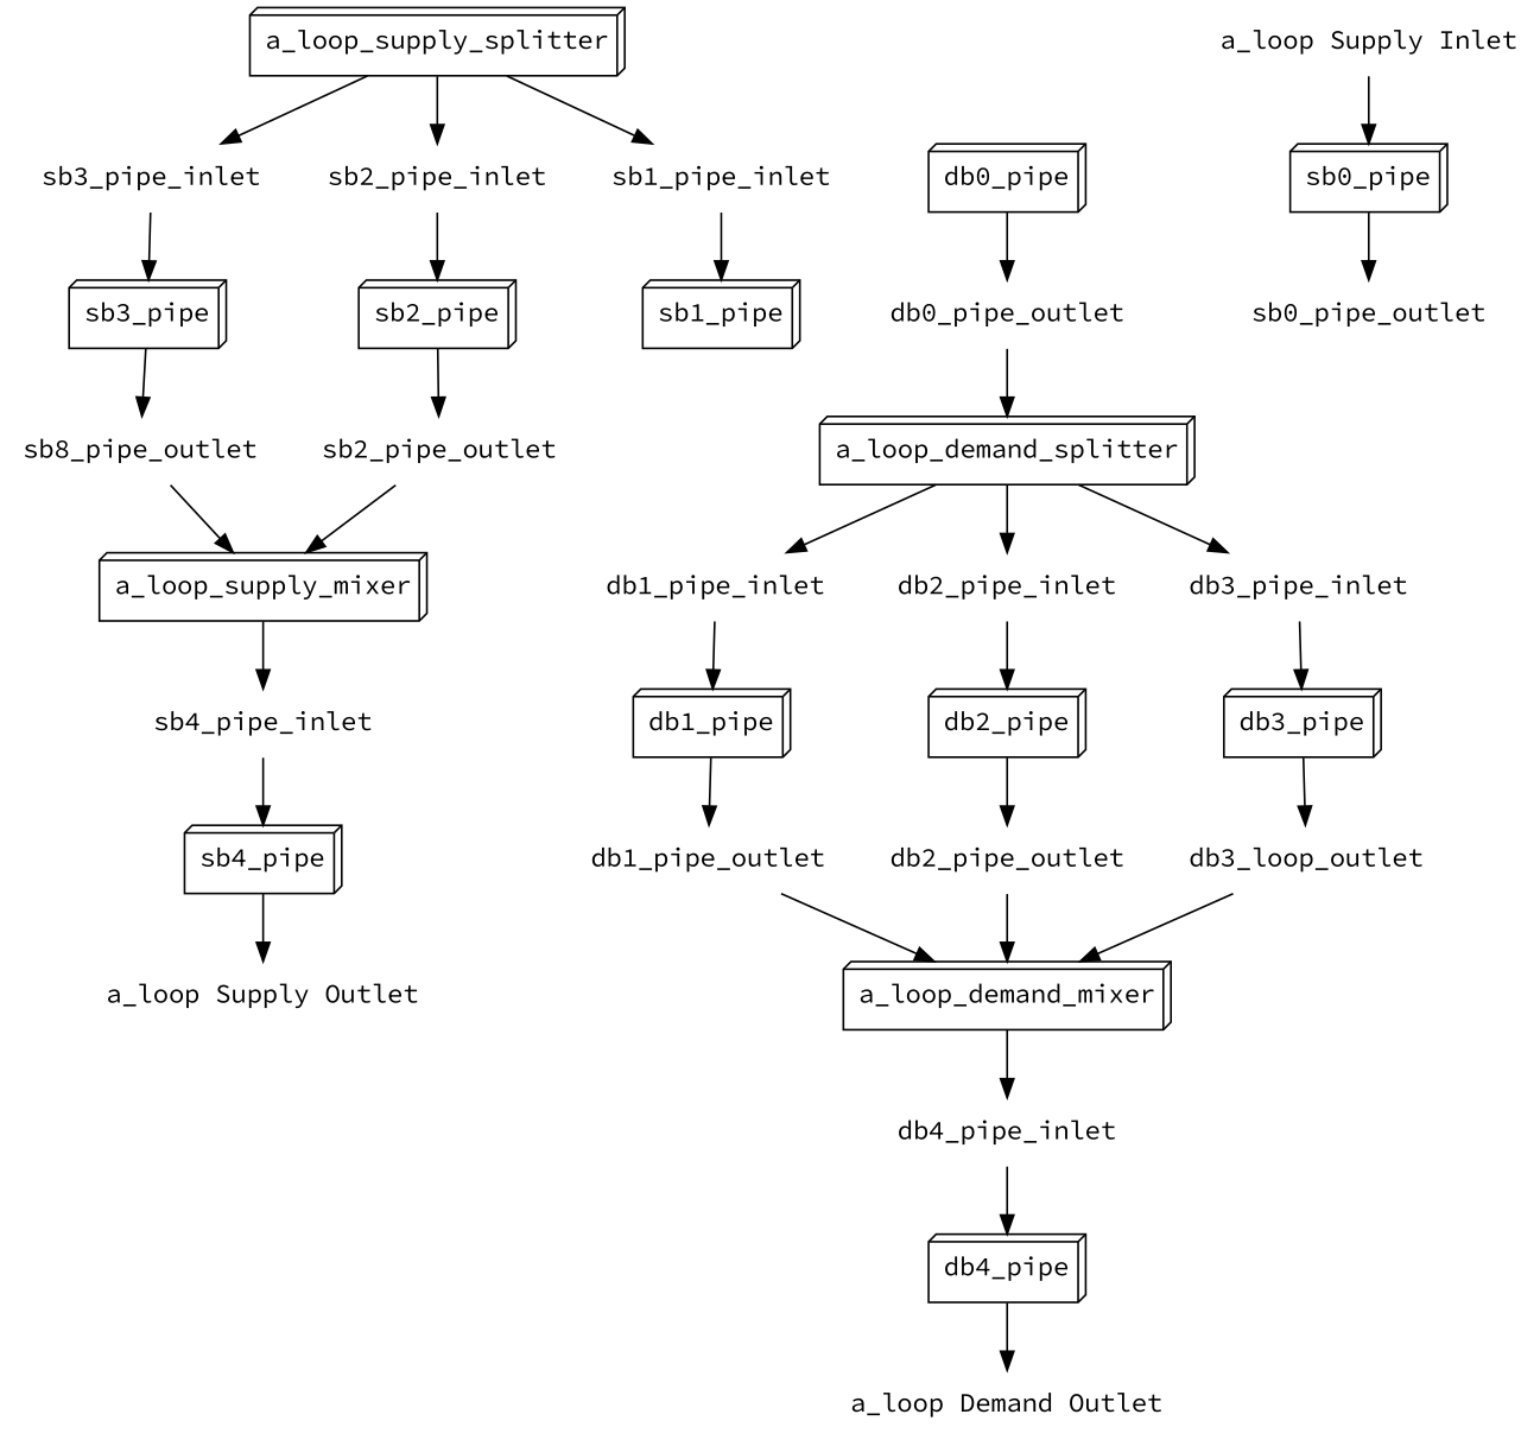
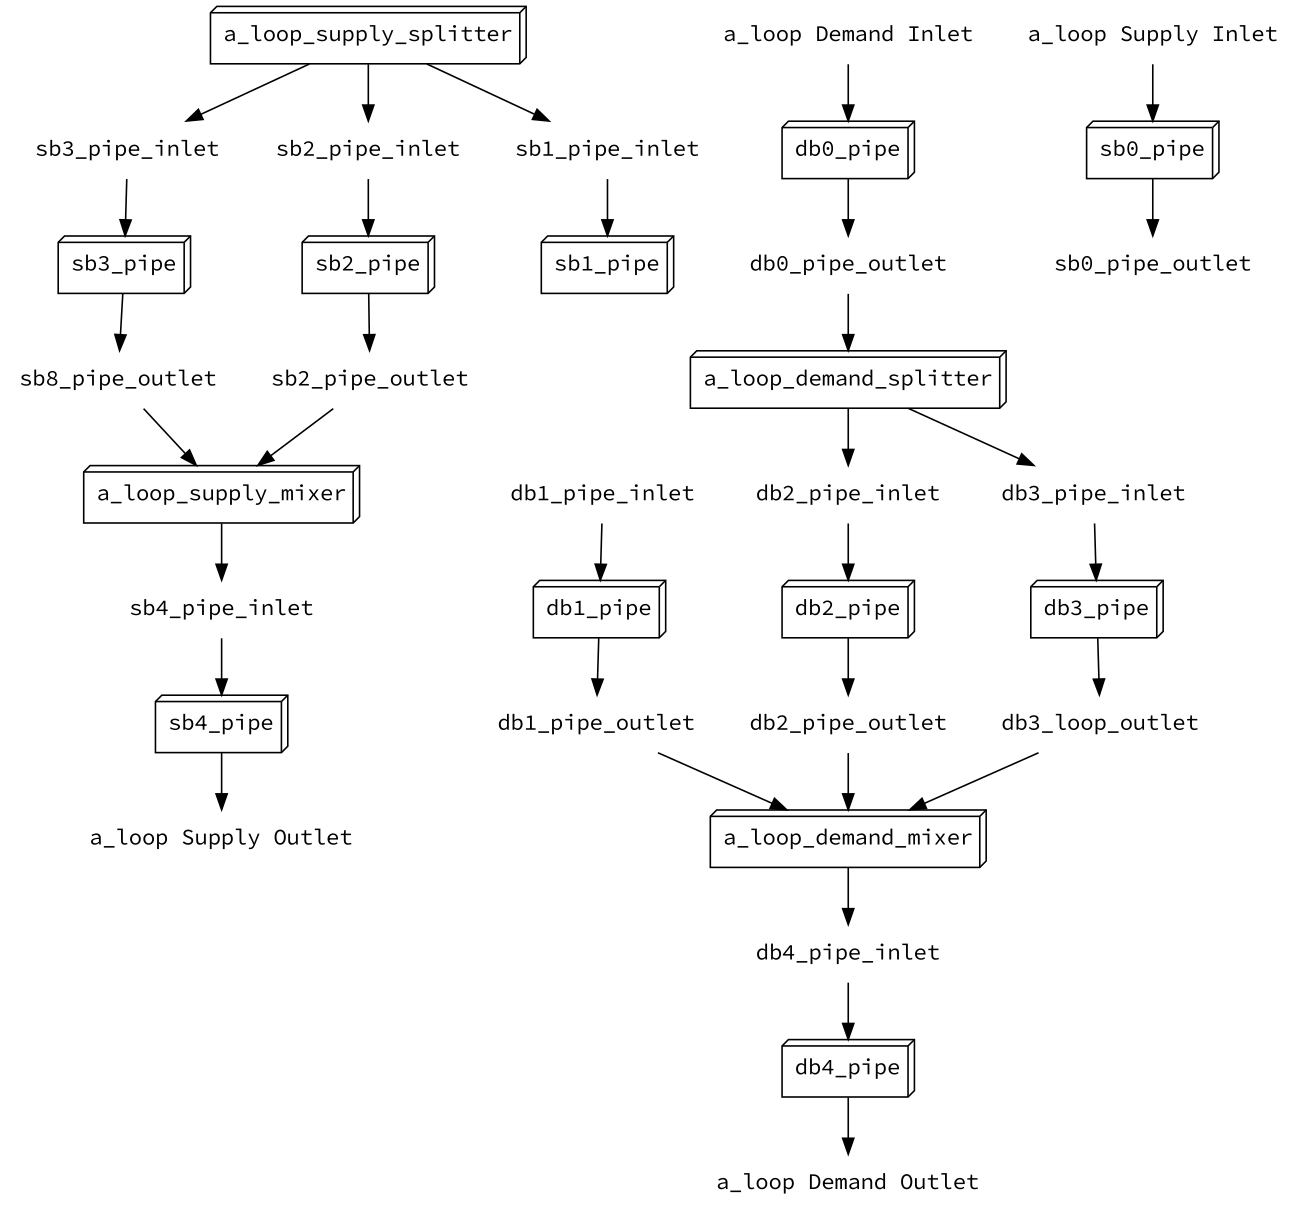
  digraph {
    fontname="Source Code Pro"
    node [fontname="Source Code Pro" shape=plaintext]
    edge [fontname="Source Code Pro"]
    n1 [label=sb1_pipe shape=box3d]
    n2 [label=a_loop_demand_mixer shape=box3d]
    n3 [label=db4_pipe_inlet]
    n4 [label=db4_pipe shape=box3d]
    n5 [label=sb8_pipe_outlet]
    n6 [label=a_loop_supply_mixer shape=box3d]
    n7 [label=sb4_pipe_inlet]
    n8 [label="a_loop Supply Inlet"]
    n9 [label=sb0_pipe shape=box3d]
    n10 [label=sb0_pipe_outlet]
    n11 [label=db1_pipe_inlet]
    n12 [label=db1_pipe shape=box3d]
    n13 [label=db1_pipe_outlet]
    n14 [label=db2_pipe shape=box3d]
    n15 [label=db2_pipe_outlet]
    n16 [label=db0_pipe shape=box3d]
    n17 [label=db0_pipe_outlet]
    n18 [label=a_loop_demand_splitter shape=box3d]
    n19 [label=a_loop_supply_splitter shape=box3d]
    n20 [label=sb3_pipe_inlet]
    n21 [label=sb2_pipe_inlet]
    n22 [label=sb1_pipe_inlet]
+   n23 [label="a_loop Demand Inlet"]
    n24 [label=db2_pipe_inlet]
    n25 [label=db3_pipe_inlet]
    n26 [label=sb3_pipe shape=box3d]
    n27 [label=db3_pipe shape=box3d]
    n28 [label=sb4_pipe shape=box3d]
    n29 [label="a_loop Demand Outlet"]
    n30 [label=sb2_pipe shape=box3d]
    n31 [label=sb2_pipe_outlet]
    n32 [label="a_loop Supply Outlet"]
    n33 [label=db3_loop_outlet]
    n2 -> n3
    n3 -> n4
    n4 -> n29
    n5 -> n6
    n6 -> n7
    n7 -> n28
    n8 -> n9
    n9 -> n10
    n11 -> n12
    n12 -> n13
    n13 -> n2
    n14 -> n15
    n15 -> n2
    n16 -> n17
    n17 -> n18
-   n18 -> n11
    n18 -> n24
    n18 -> n25
    n19 -> n20
    n19 -> n21
    n19 -> n22
    n20 -> n26
    n21 -> n30
    n22 -> n1
+   n23 -> n16
    n24 -> n14
    n25 -> n27
    n26 -> n5
    n27 -> n33
    n28 -> n32
    n30 -> n31
    n31 -> n6
    n33 -> n2
  }
